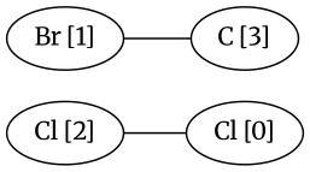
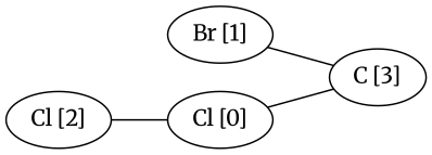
  graph {
    fontname=Merriweather
    rankdir=LR
    node [fontname=Merriweather]
    edge [fontname=Merriweather]
    n1 [label="Cl [0]"]
    n2 [label="C [3]"]
    n3 [label="Br [1]"]
    n4 [label="Cl [2]"]
+   n1 -- n2
    n3 -- n2
    n4 -- n1
  }
